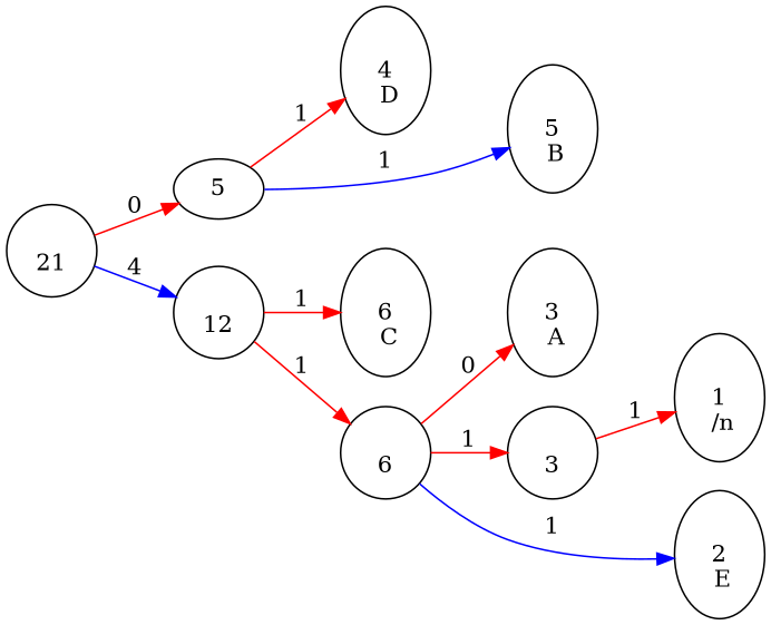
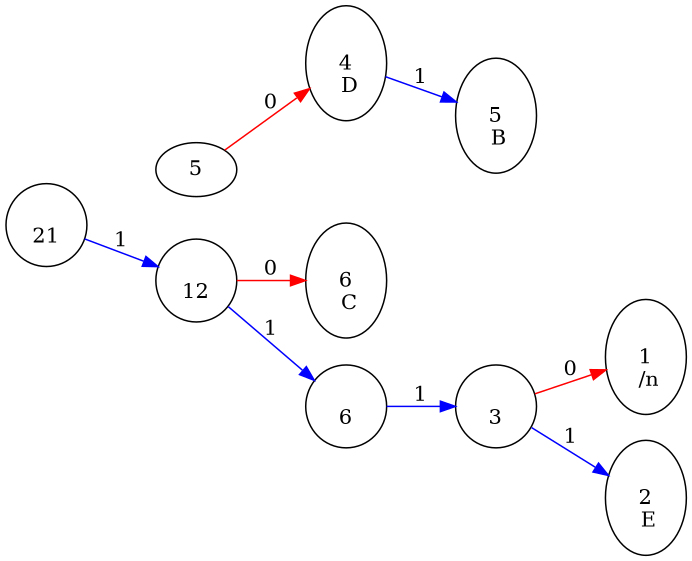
  digraph {
    rankdir=LR
    edge [color=red]
    n1 [label=5]
    "\n21"
    "\n12"
    "\n4\n D"
    "\n5\n B"
    "\n6\n C"
    "\n6"
-   "\n3\n A"
    "\n3"
    "\n1\n /n"
    "\n2\n E"
-   n1 -> "\n4\n D" [label=1]
-   n1 -> "\n5\n B" [color=blue label=1]
-   "\n21" -> n1 [label=0]
-   "\n21" -> "\n12" [color=blue label=4]
-   "\n12" -> "\n6\n C" [label=1]
-   "\n12" -> "\n6" [label=1]
-   "\n6" -> "\n3\n A" [label=0]
-   "\n6" -> "\n3" [label=1]
-   "\n3" -> "\n1\n /n" [label=1]
-   "\n6" -> "\n2\n E" [color=blue label=1]
+   n1 -> "\n4\n D" [label=0]
+   "\n4\n D" -> "\n5\n B" [color=blue label=1]
+   "\n21" -> "\n12" [color=blue label=1]
+   "\n12" -> "\n6\n C" [label=0]
+   "\n12" -> "\n6" [color=blue label=1]
+   "\n6" -> "\n3" [color=blue label=1]
+   "\n3" -> "\n1\n /n" [label=0]
+   "\n3" -> "\n2\n E" [color=blue label=1]
  }
